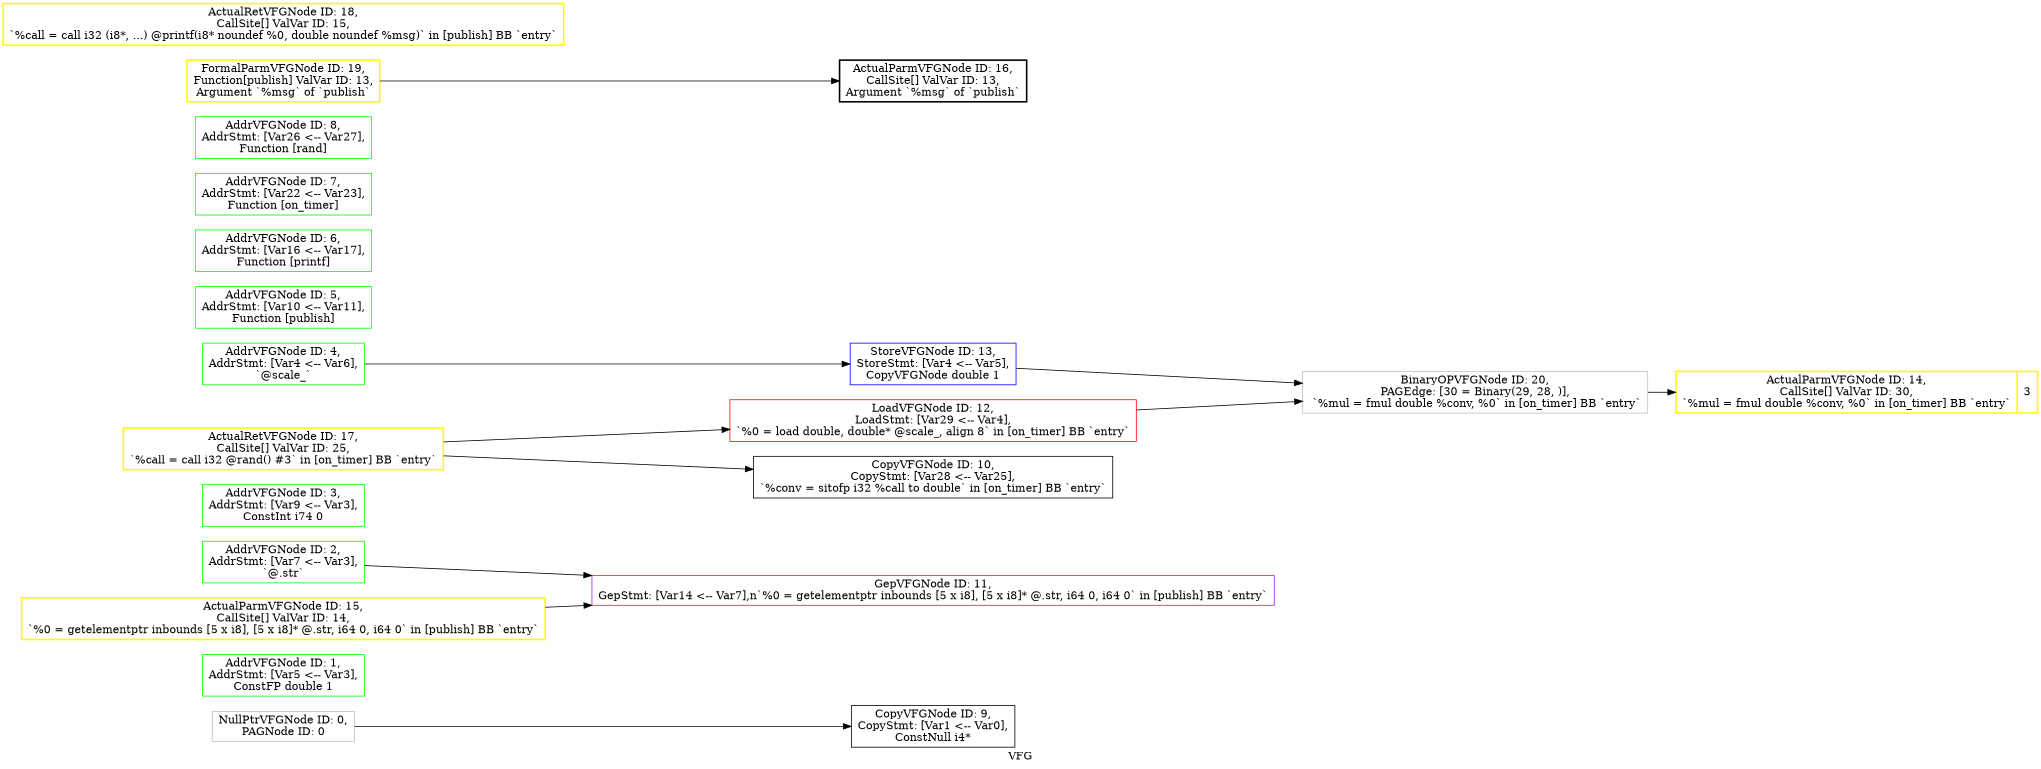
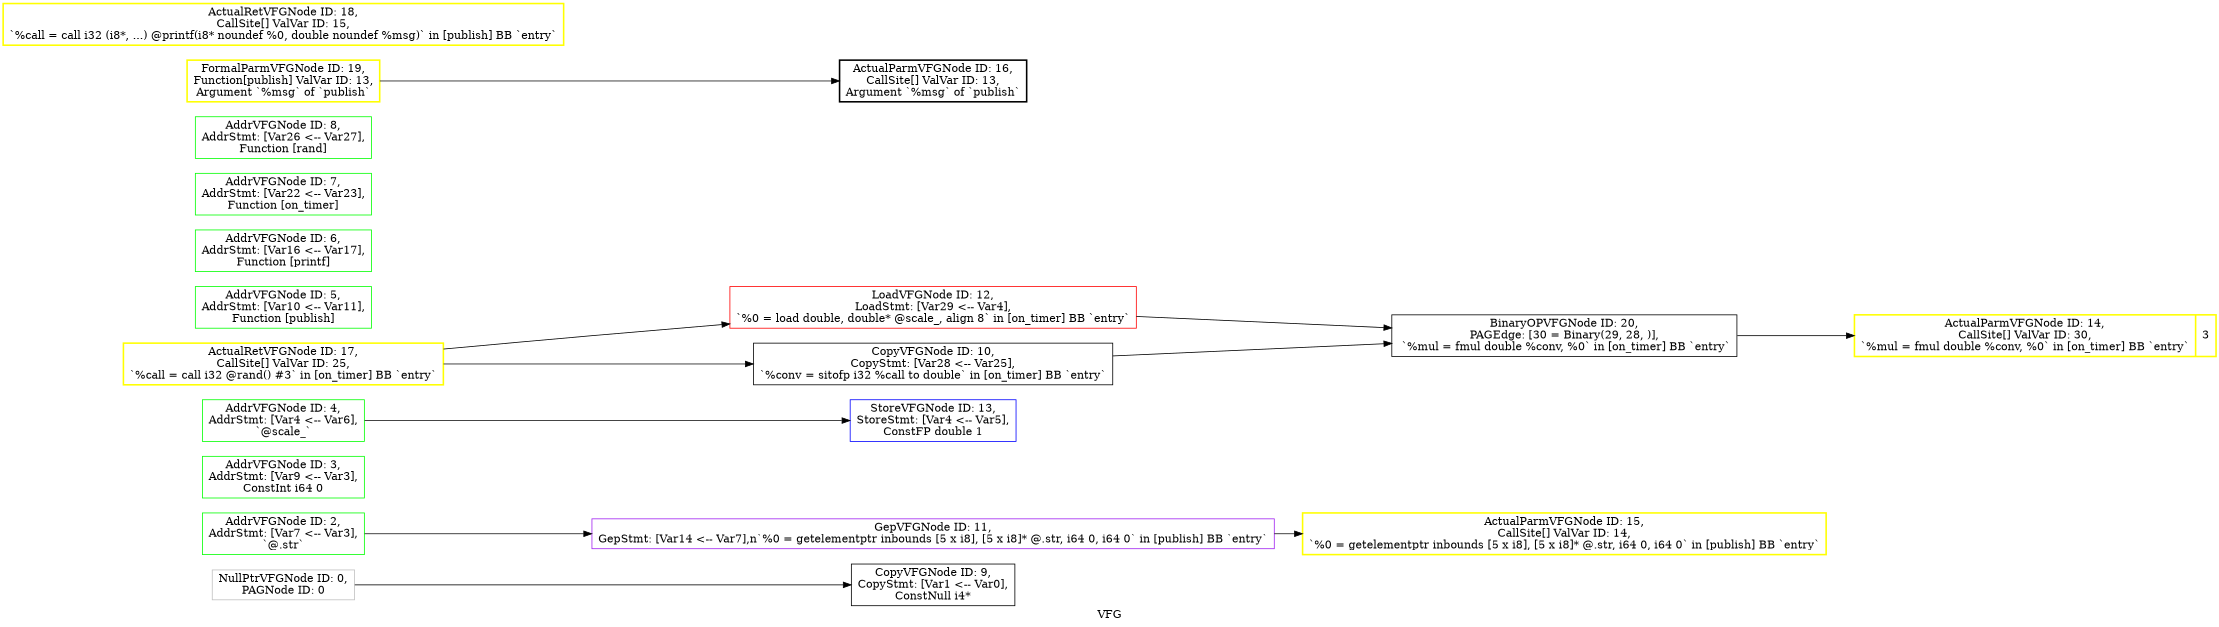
  digraph {
    label=VFG
    rankdir=LR
    node [color=green shape=record]
    edge [style=solid]
    n1 [color=grey label="{NullPtrVFGNode ID: 0,\nPAGNode ID: 0}"]
    n2 [color=black label="{CopyVFGNode ID: 9,\nCopyStmt: [Var1 \<-- Var0],\nConstNull i4*}"]
-   n3 [label="{AddrVFGNode ID: 1,\nAddrStmt: [Var5 \<-- Var3],\nConstFP double 1}"]
    n4 [label="{AddrVFGNode ID: 2,\nAddrStmt: [Var7 \<-- Var3],\n`@.str`}"]
    n5 [color=purple label="{GepVFGNode ID: 11,\nGepStmt: [Var14 \<-- Var7],n`%0 = getelementptr inbounds [5 x i8], [5 x i8]* @.str, i64 0, i64 0` in [publish] BB `entry`}"]
    n6 [color=yellow label="{ActualParmVFGNode ID: 15,\nCallSite[] ValVar ID: 14,\n`%0 = getelementptr inbounds [5 x i8], [5 x i8]* @.str, i64 0, i64 0` in [publish] BB `entry`}" penwidth=2]
-   n7 [label="{AddrVFGNode ID: 3,\nAddrStmt: [Var9 \<-- Var3],\nConstInt i74 0}"]
+   n7 [label="{AddrVFGNode ID: 3,\nAddrStmt: [Var9 \<-- Var3],\nConstInt i64 0}"]
    n8 [label="{AddrVFGNode ID: 4,\nAddrStmt: [Var4 \<-- Var6],\n`@scale_`}"]
-   n9 [color=blue label="{StoreVFGNode ID: 13,\nStoreStmt: [Var4 \<-- Var5],\nCopyVFGNode double 1}"]
+   n9 [color=blue label="{StoreVFGNode ID: 13,\nStoreStmt: [Var4 \<-- Var5],\nConstFP double 1}"]
    n10 [color=red label="{LoadVFGNode ID: 12,\nLoadStmt: [Var29 \<-- Var4],\n`%0 = load double, double* @scale_, align 8` in [on_timer] BB `entry`}"]
-   n11 [color=grey label="{BinaryOPVFGNode ID: 20,\nPAGEdge: [30 = Binary(29, 28, )],\n `%mul = fmul double %conv, %0` in [on_timer] BB `entry`}"]
+   n11 [color=black label="{BinaryOPVFGNode ID: 20,\nPAGEdge: [30 = Binary(29, 28, )],\n `%mul = fmul double %conv, %0` in [on_timer] BB `entry`}"]
    n12 [color=yellow label="{ActualParmVFGNode ID: 14,\nCallSite[] ValVar ID: 30,\n`%mul = fmul double %conv, %0` in [on_timer] BB `entry`|{<s0>3}}" penwidth=2]
    n13 [label="{AddrVFGNode ID: 5,\nAddrStmt: [Var10 \<-- Var11],\nFunction [publish]}"]
    n14 [label="{AddrVFGNode ID: 6,\nAddrStmt: [Var16 \<-- Var17],\nFunction [printf]}"]
    n15 [label="{AddrVFGNode ID: 7,\nAddrStmt: [Var22 \<-- Var23],\nFunction [on_timer]}"]
    n16 [label="{AddrVFGNode ID: 8,\nAddrStmt: [Var26 \<-- Var27],\nFunction [rand]}"]
    n17 [color=black label="{CopyVFGNode ID: 10,\nCopyStmt: [Var28 \<-- Var25],\n`%conv = sitofp i32 %call to double` in [on_timer] BB `entry`}"]
    n18 [color=yellow label="{FormalParmVFGNode ID: 19,\nFunction[publish] ValVar ID: 13,\nArgument `%msg` of `publish`}" penwidth=2]
    n19 [color=black label="{ActualParmVFGNode ID: 16,\nCallSite[] ValVar ID: 13,\nArgument `%msg` of `publish`}" penwidth=2]
    n20 [color=yellow label="{ActualRetVFGNode ID: 17,\nCallSite[] ValVar ID: 25,\n`%call = call i32 @rand() #3` in [on_timer] BB `entry`}" penwidth=2]
    n21 [color=yellow label="{ActualRetVFGNode ID: 18,\nCallSite[] ValVar ID: 15,\n`%call = call i32 (i8*, ...) @printf(i8* noundef %0, double noundef %msg)` in [publish] BB `entry`}" penwidth=2]
    n1 -> n2
    n4 -> n5
-   n6 -> n5
+   n5 -> n6
    n8 -> n9
    n10 -> n11
    n11 -> n12
-   n9 -> n11
+   n17 -> n11
    n18 -> n19
    n20 -> n10
    n20 -> n17
  }
